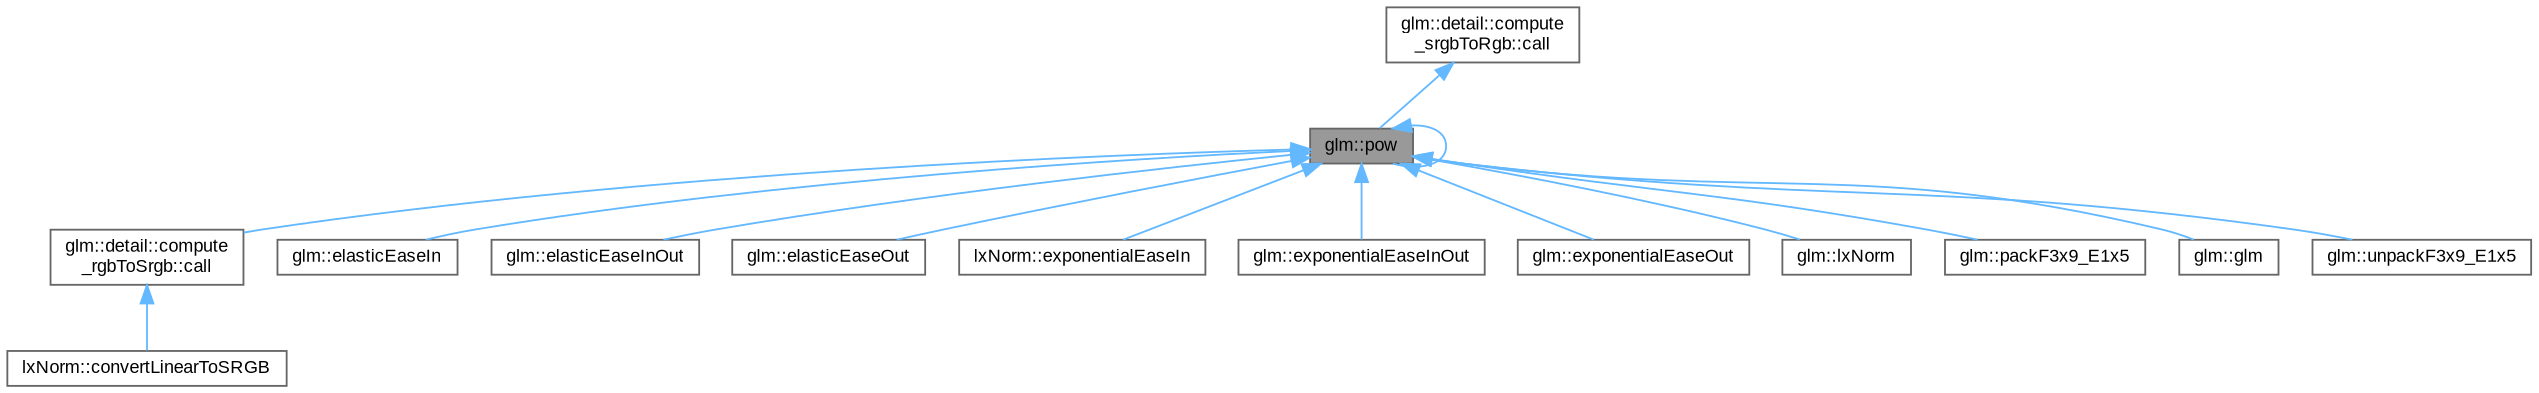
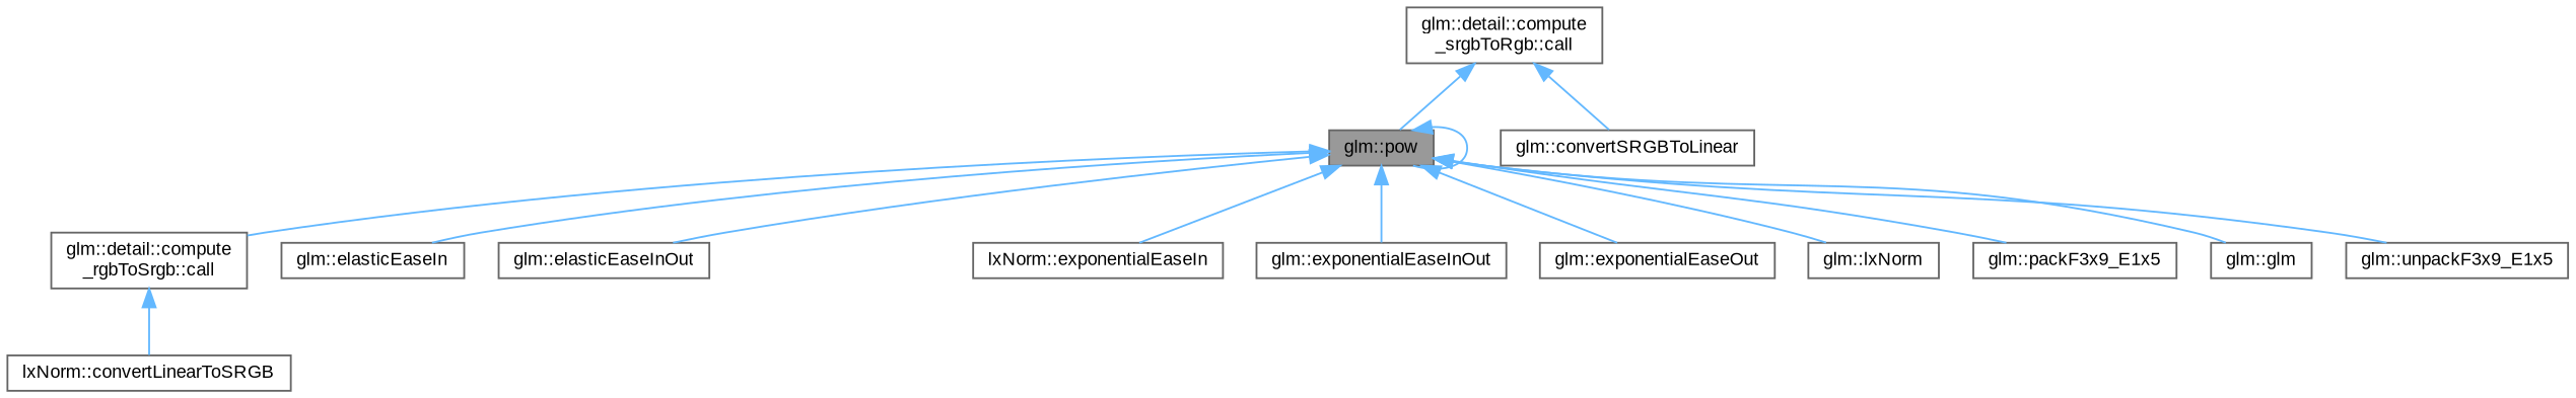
  digraph {
    fontname="Liberation Sans"
    rankdir=TB
    node [color=grey40 fillcolor=white fontname="Liberation Sans" fontsize=10 shape=box style=filled]
    edge [color=steelblue1 dir=back fontname="Liberation Sans" fontsize=10 labelfontname=Helvetica labelfontsize=10 style=solid]
    n1 [color=gray40 fillcolor=grey60 fontcolor=black height=0.2 label="glm::pow" width=0.4]
    n2 [height=0.2 label="glm::detail::compute\l_rgbToSrgb::call" width=0.4]
    n3 [height=0.2 label="glm::elasticEaseIn" width=0.4]
    n4 [height=0.2 label="glm::elasticEaseInOut" width=0.4]
-   n5 [height=0.2 label="glm::elasticEaseOut" width=0.4]
    n6 [height=0.2 label="lxNorm::exponentialEaseIn" width=0.4]
    n7 [height=0.2 label="glm::exponentialEaseInOut" width=0.4]
    n8 [height=0.2 label="glm::exponentialEaseOut" width=0.4]
    n9 [height=0.2 label="glm::lxNorm" width=0.4]
    n10 [height=0.2 label="glm::packF3x9_E1x5" width=0.4]
    n11 [height=0.2 label="glm::glm" width=0.4]
    n12 [height=0.2 label="glm::unpackF3x9_E1x5" width=0.4]
    n13 [height=0.2 label="lxNorm::convertLinearToSRGB" width=0.4]
    n14 [height=0.2 label="glm::detail::compute\l_srgbToRgb::call" width=0.4]
+   n15 [height=0.2 label="glm::convertSRGBToLinear" width=0.4]
    n1 -> n1
    n1 -> n2
    n1 -> n3
    n1 -> n4
-   n1 -> n5
    n1 -> n6
    n1 -> n7
    n1 -> n8
    n1 -> n9
    n1 -> n10
    n1 -> n11
    n1 -> n12
    n2 -> n13
    n14 -> n1
+   n14 -> n15
  }
